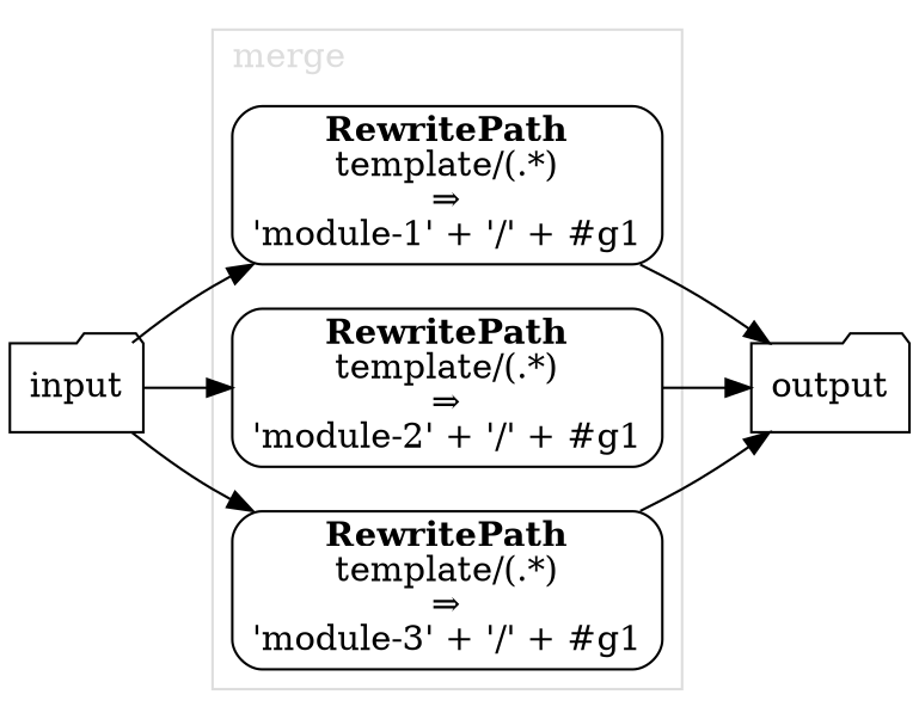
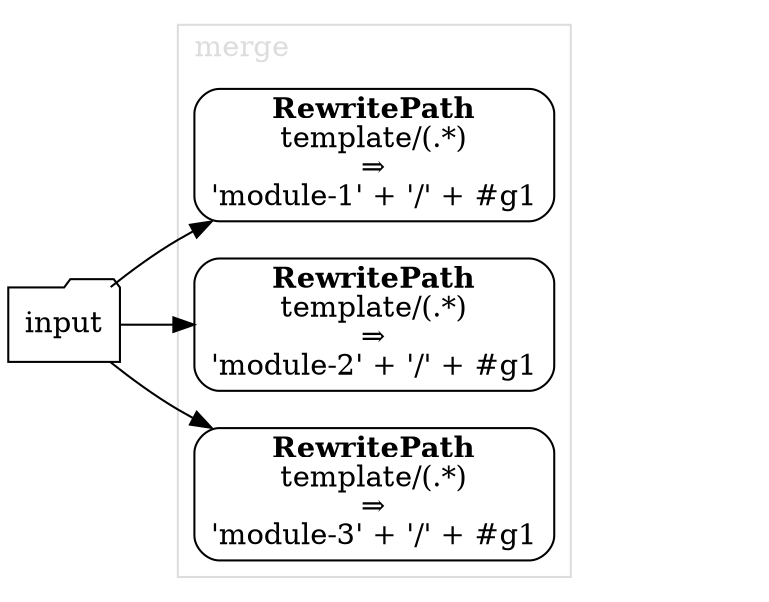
  digraph {
    labeljust=l
    rankdir=LR
    node [shape=rect style=rounded]
    n1 [label=<<b>RewritePath</b><br/>template/(.*)<br/> &#x21D2; <br/>'module-1' + '/' + #g1>]
    n2 [label=<<b>RewritePath</b><br/>template/(.*)<br/> &#x21D2; <br/>'module-2' + '/' + #g1>]
    n3 [label=<<b>RewritePath</b><br/>template/(.*)<br/> &#x21D2; <br/>'module-3' + '/' + #g1>]
    n4 [label=input shape=folder]
-   n5 [label=output shape=folder]
    subgraph cluster_1 {
      color="#DDDDDD"
      fontcolor="#dddddd"
      label=merge
      n1
      n2
      n3
    }
-   n1 -> n5
-   n2 -> n5
-   n3 -> n5
    n4 -> n1
    n4 -> n2
    n4 -> n3
  }
